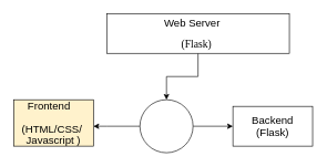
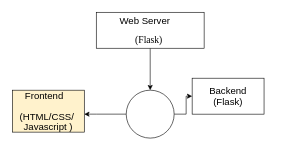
  <mxCell id="0" />
  <mxCell id="1" parent="0" />
  <mxCell id="2" value="" style="edgeStyle=orthogonalEdgeStyle;rounded=0;orthogonalLoop=1;jettySize=auto;html=1;" edge="1" parent="1" source="3" target="6"><mxGeometry relative="1" as="geometry" /></mxCell>
- <mxCell id="3" value="&lt;p class=&quot;MsoNormal&quot;&gt;&lt;span style=&quot;font-size:12.0pt;line-height:107%;font-family:&lt;br/&gt;&amp;quot;Times New Roman&amp;quot;,serif&quot;&gt;&amp;nbsp; Web Server&amp;nbsp;&amp;nbsp;&amp;nbsp;&amp;nbsp; &lt;/span&gt;&lt;span style=&quot;font-family: &amp;quot;Times New Roman&amp;quot;, serif; font-size: 12pt; background-color: initial;&quot;&gt;&amp;nbsp;&lt;/span&gt;&lt;/p&gt;&lt;p class=&quot;MsoNormal&quot;&gt;&lt;span style=&quot;font-family: &amp;quot;Times New Roman&amp;quot;, serif; font-size: 12pt; background-color: initial;&quot;&gt;(Flask)&amp;nbsp;&lt;/span&gt;&lt;/p&gt;" style="rounded=0;whiteSpace=wrap;html=1;" vertex="1" parent="1"><mxGeometry x="160" y="20" width="275" height="60" as="geometry" /></mxCell>
+ <mxCell id="3" value="&lt;p class=&quot;MsoNormal&quot;&gt;&lt;span style=&quot;font-size:12.0pt;line-height:107%;font-family:&lt;br/&gt;&amp;quot;Times New Roman&amp;quot;,serif&quot;&gt;&amp;nbsp; Web Server&amp;nbsp;&amp;nbsp;&amp;nbsp;&amp;nbsp; &lt;/span&gt;&lt;span style=&quot;font-family: &amp;quot;Times New Roman&amp;quot;, serif; font-size: 12pt; background-color: initial;&quot;&gt;&amp;nbsp;&lt;/span&gt;&lt;/p&gt;&lt;p class=&quot;MsoNormal&quot;&gt;&lt;span style=&quot;font-family: &amp;quot;Times New Roman&amp;quot;, serif; font-size: 12pt; background-color: initial;&quot;&gt;(Flask)&amp;nbsp;&lt;/span&gt;&lt;/p&gt;" style="rounded=0;whiteSpace=wrap;html=1;" vertex="1" parent="1"><mxGeometry x="160" y="20" width="180" height="60" as="geometry" /></mxCell>
  <mxCell id="4" value="" style="edgeStyle=orthogonalEdgeStyle;rounded=0;orthogonalLoop=1;jettySize=auto;html=1;" edge="1" parent="1" source="6" target="7"><mxGeometry relative="1" as="geometry"><Array as="points"><mxPoint x="160" y="190" /><mxPoint x="160" y="190" /></Array></mxGeometry></mxCell>
  <mxCell id="5" value="" style="edgeStyle=orthogonalEdgeStyle;rounded=0;orthogonalLoop=1;jettySize=auto;html=1;" edge="1" parent="1" source="6" target="8"><mxGeometry relative="1" as="geometry" /></mxCell>
  <mxCell id="6" value="" style="ellipse;whiteSpace=wrap;html=1;rounded=0;" vertex="1" parent="1"><mxGeometry x="210" y="150" width="80" height="80" as="geometry" /></mxCell>
  <mxCell id="7" value="&lt;span style=&quot;font-size:12.0pt;line-height:107%;&lt;br/&gt;font-family:&amp;quot;Times New Roman&amp;quot;,serif;mso-fareast-font-family:Calibri;mso-fareast-theme-font:&lt;br/&gt;minor-latin;mso-ansi-language:#0C00;mso-fareast-language:EN-US;mso-bidi-language:&lt;br/&gt;AR-SA&quot;&gt;Frontend&amp;nbsp; &amp;nbsp;&lt;/span&gt;&lt;div&gt;&lt;span style=&quot;font-size:12.0pt;line-height:107%;&lt;br/&gt;font-family:&amp;quot;Times New Roman&amp;quot;,serif;mso-fareast-font-family:Calibri;mso-fareast-theme-font:&lt;br/&gt;minor-latin;mso-ansi-language:#0C00;mso-fareast-language:EN-US;mso-bidi-language:&lt;br/&gt;AR-SA&quot;&gt;&lt;br&gt;&lt;/span&gt;&lt;/div&gt;&lt;div&gt;&lt;span style=&quot;font-size:12.0pt;line-height:107%;&lt;br/&gt;font-family:&amp;quot;Times New Roman&amp;quot;,serif;mso-fareast-font-family:Calibri;mso-fareast-theme-font:&lt;br/&gt;minor-latin;mso-ansi-language:#0C00;mso-fareast-language:EN-US;mso-bidi-language:&lt;br/&gt;AR-SA&quot;&gt;&lt;span style=&quot;font-size: 12pt; background-color: initial;&quot;&gt;(HTML/CSS/&lt;/span&gt;&lt;span style=&quot;font-size: 12pt; background-color: initial;&quot;&gt;&amp;nbsp;&lt;/span&gt;&lt;/span&gt;&lt;/div&gt;&lt;div&gt;&lt;span style=&quot;font-size:12.0pt;line-height:107%;&lt;br/&gt;font-family:&amp;quot;Times New Roman&amp;quot;,serif;mso-fareast-font-family:Calibri;mso-fareast-theme-font:&lt;br/&gt;minor-latin;mso-ansi-language:#0C00;mso-fareast-language:EN-US;mso-bidi-language:&lt;br/&gt;AR-SA&quot;&gt;&lt;span style=&quot;font-size: 12pt; background-color: initial;&quot;&gt;Javascript&lt;/span&gt;&amp;nbsp;)&lt;/span&gt;&lt;/div&gt;" style="whiteSpace=wrap;html=1;rounded=0;fillColor=#fff2cc;" vertex="1" parent="1"><mxGeometry x="20" y="150" width="120" height="70" as="geometry" /></mxCell>
- <mxCell id="8" value="&lt;span style=&quot;font-size:12.0pt;line-height:107%;&lt;br/&gt;font-family:&amp;quot;Times New Roman&amp;quot;,serif;mso-fareast-font-family:Calibri;mso-fareast-theme-font:&lt;br/&gt;minor-latin;mso-ansi-language:#0C00;mso-fareast-language:EN-US;mso-bidi-language:&lt;br/&gt;AR-SA&quot;&gt;Backend&lt;/span&gt;&lt;div&gt;&lt;span style=&quot;font-size:12.0pt;line-height:107%;&lt;br/&gt;font-family:&amp;quot;Times New Roman&amp;quot;,serif;mso-fareast-font-family:Calibri;mso-fareast-theme-font:&lt;br/&gt;minor-latin;mso-ansi-language:#0C00;mso-fareast-language:EN-US;mso-bidi-language:&lt;br/&gt;AR-SA&quot;&gt;&lt;span style=&quot;font-size: 12pt; line-height: 107%;&quot;&gt;(Flask)&lt;/span&gt;&lt;br&gt;&lt;/span&gt;&lt;/div&gt;" style="whiteSpace=wrap;html=1;rounded=0;" vertex="1" parent="1"><mxGeometry x="350" y="160" width="120" height="60" as="geometry" /></mxCell>
+ <mxCell id="8" value="&lt;span style=&quot;font-size:12.0pt;line-height:107%;&lt;br/&gt;font-family:&amp;quot;Times New Roman&amp;quot;,serif;mso-fareast-font-family:Calibri;mso-fareast-theme-font:&lt;br/&gt;minor-latin;mso-ansi-language:#0C00;mso-fareast-language:EN-US;mso-bidi-language:&lt;br/&gt;AR-SA&quot;&gt;Backend&lt;/span&gt;&lt;div&gt;&lt;span style=&quot;font-size:12.0pt;line-height:107%;&lt;br/&gt;font-family:&amp;quot;Times New Roman&amp;quot;,serif;mso-fareast-font-family:Calibri;mso-fareast-theme-font:&lt;br/&gt;minor-latin;mso-ansi-language:#0C00;mso-fareast-language:EN-US;mso-bidi-language:&lt;br/&gt;AR-SA&quot;&gt;&lt;span style=&quot;font-size: 12pt; line-height: 107%;&quot;&gt;(Flask)&lt;/span&gt;&lt;br&gt;&lt;/span&gt;&lt;/div&gt;" style="whiteSpace=wrap;html=1;rounded=0;" vertex="1" parent="1"><mxGeometry x="320" y="130" width="120" height="60" as="geometry" /></mxCell>
